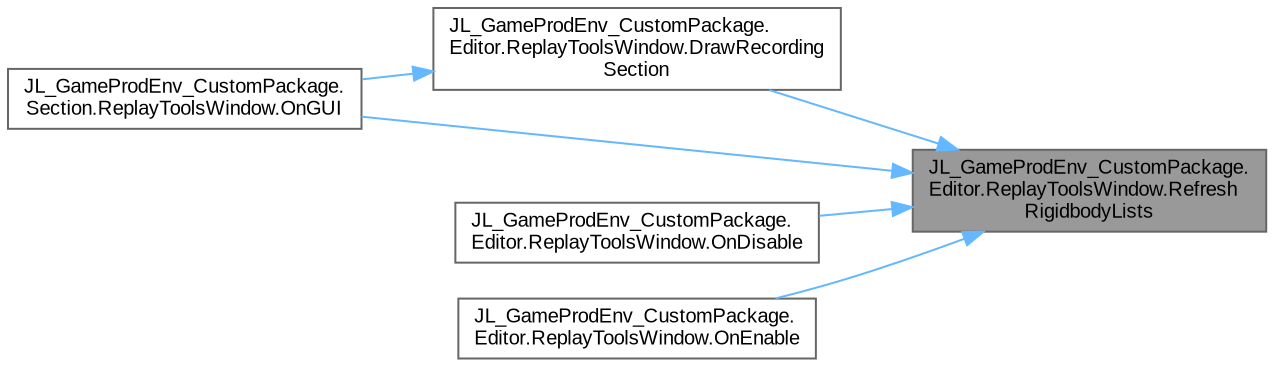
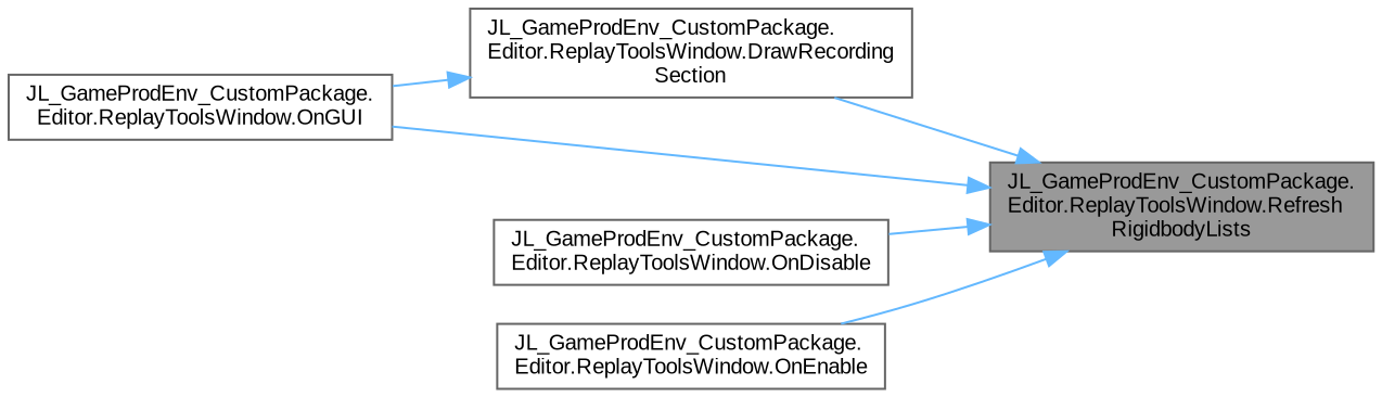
  digraph {
    rankdir=RL
    fontname="Liberation Sans"
    node [color=grey40 fillcolor=white fontname="Liberation Sans" fontsize=10 shape=box style=filled]
    edge [color=steelblue1 dir=back fontname="Liberation Sans" fontsize=10 labelfontname=Helvetica labelfontsize=10 style=solid]
    n1 [color=gray40 fillcolor=grey60 fontcolor=black height=0.2 label="JL_GameProdEnv_CustomPackage.\lEditor.ReplayToolsWindow.Refresh\lRigidbodyLists" width=0.4]
    n2 [height=0.2 label="JL_GameProdEnv_CustomPackage.\lEditor.ReplayToolsWindow.DrawRecording\lSection" width=0.4]
-   n3 [height=0.2 label="JL_GameProdEnv_CustomPackage.\lSection.ReplayToolsWindow.OnGUI" width=0.4]
+   n3 [height=0.2 label="JL_GameProdEnv_CustomPackage.\lEditor.ReplayToolsWindow.OnGUI" width=0.4]
    n4 [height=0.2 label="JL_GameProdEnv_CustomPackage.\lEditor.ReplayToolsWindow.OnDisable" width=0.4]
    n5 [height=0.2 label="JL_GameProdEnv_CustomPackage.\lEditor.ReplayToolsWindow.OnEnable" width=0.4]
    n1 -> n2
    n1 -> n3
    n1 -> n4
    n1 -> n5
    n2 -> n3
  }
